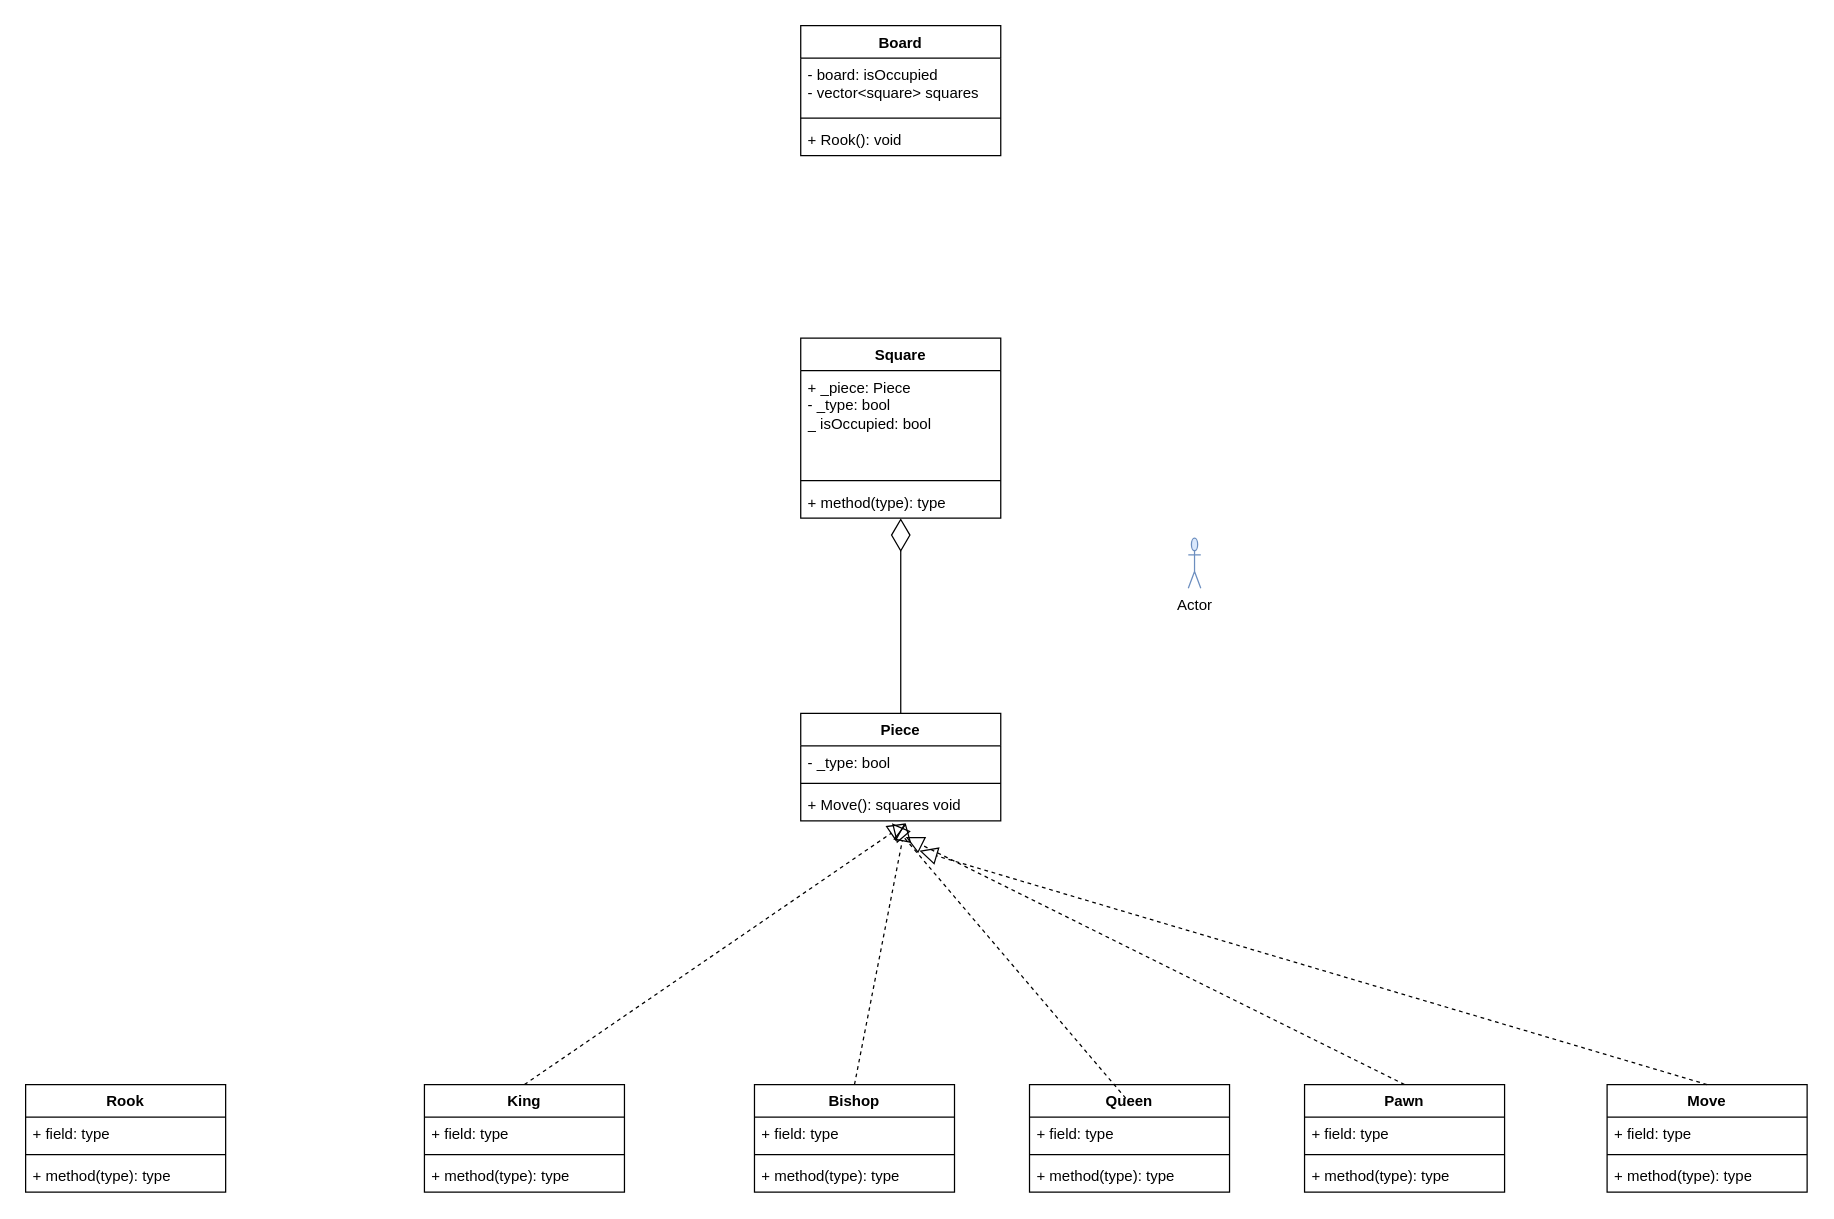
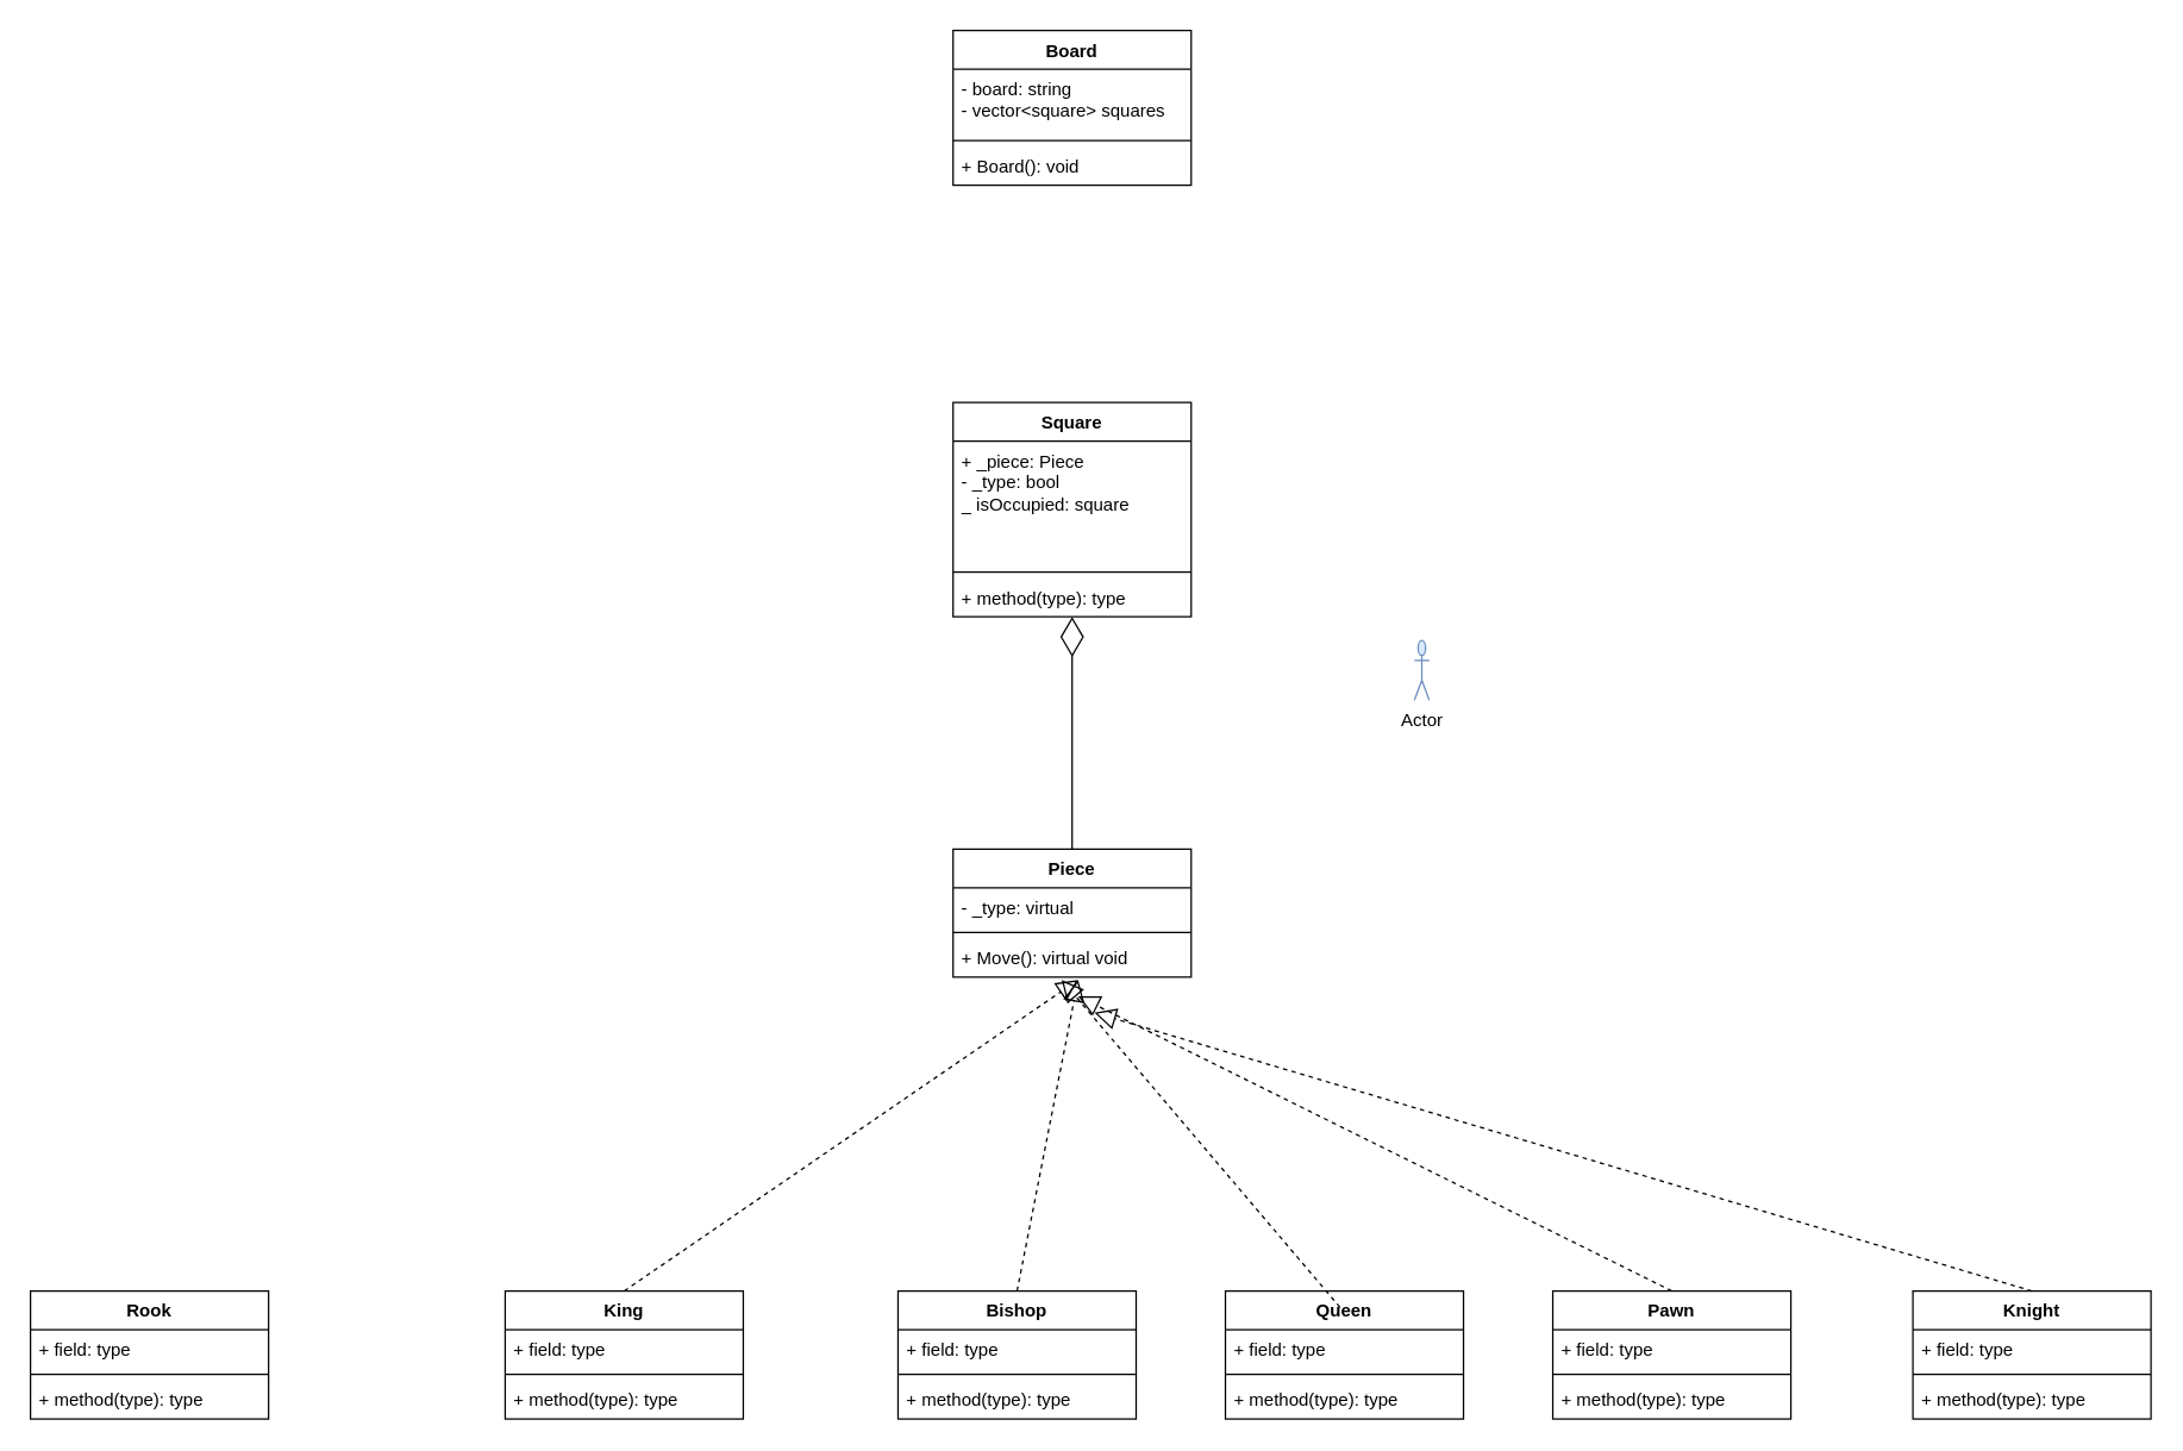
  <mxCell id="0" />
  <mxCell id="1" parent="0" />
  <mxCell id="2" value="Board" style="swimlane;fontStyle=1;align=center;verticalAlign=top;childLayout=stackLayout;horizontal=1;startSize=26;horizontalStack=0;resizeParent=1;resizeParentMax=0;resizeLast=0;collapsible=1;marginBottom=0;whiteSpace=wrap;html=1;" vertex="1" parent="1"><mxGeometry x="640" y="20" width="160" height="104" as="geometry" /></mxCell>
- <mxCell id="3" value="- board: isOccupied&lt;div&gt;- vector&amp;lt;square&amp;gt; squares&lt;/div&gt;&lt;div&gt;&lt;br&gt;&lt;/div&gt;" style="text;strokeColor=none;fillColor=none;align=left;verticalAlign=top;spacingLeft=4;spacingRight=4;overflow=hidden;rotatable=0;points=[[0,0.5],[1,0.5]];portConstraint=eastwest;whiteSpace=wrap;html=1;" vertex="1" parent="2"><mxGeometry y="26" width="160" height="44" as="geometry" /></mxCell>
+ <mxCell id="3" value="- board: string&lt;div&gt;- vector&amp;lt;square&amp;gt; squares&lt;/div&gt;&lt;div&gt;&lt;br&gt;&lt;/div&gt;" style="text;strokeColor=none;fillColor=none;align=left;verticalAlign=top;spacingLeft=4;spacingRight=4;overflow=hidden;rotatable=0;points=[[0,0.5],[1,0.5]];portConstraint=eastwest;whiteSpace=wrap;html=1;" vertex="1" parent="2"><mxGeometry y="26" width="160" height="44" as="geometry" /></mxCell>
  <mxCell id="4" value="" style="line;strokeWidth=1;fillColor=none;align=left;verticalAlign=middle;spacingTop=-1;spacingLeft=3;spacingRight=3;rotatable=0;labelPosition=right;points=[];portConstraint=eastwest;strokeColor=inherit;" vertex="1" parent="2"><mxGeometry y="70" width="160" height="8" as="geometry" /></mxCell>
- <mxCell id="5" value="+ Rook(): void" style="text;strokeColor=none;fillColor=none;align=left;verticalAlign=top;spacingLeft=4;spacingRight=4;overflow=hidden;rotatable=0;points=[[0,0.5],[1,0.5]];portConstraint=eastwest;whiteSpace=wrap;html=1;" vertex="1" parent="2"><mxGeometry y="78" width="160" height="26" as="geometry" /></mxCell>
+ <mxCell id="5" value="+ Board(): void" style="text;strokeColor=none;fillColor=none;align=left;verticalAlign=top;spacingLeft=4;spacingRight=4;overflow=hidden;rotatable=0;points=[[0,0.5],[1,0.5]];portConstraint=eastwest;whiteSpace=wrap;html=1;" vertex="1" parent="2"><mxGeometry y="78" width="160" height="26" as="geometry" /></mxCell>
  <mxCell id="6" value="Square" style="swimlane;fontStyle=1;align=center;verticalAlign=top;childLayout=stackLayout;horizontal=1;startSize=26;horizontalStack=0;resizeParent=1;resizeParentMax=0;resizeLast=0;collapsible=1;marginBottom=0;whiteSpace=wrap;html=1;" vertex="1" parent="1"><mxGeometry x="640" y="270" width="160" height="144" as="geometry" /></mxCell>
- <mxCell id="7" value="+ _piece: Piece&lt;div&gt;- _type: bool&lt;/div&gt;&lt;div&gt;_ isOccupied: bool&lt;/div&gt;" style="text;strokeColor=none;fillColor=none;align=left;verticalAlign=top;spacingLeft=4;spacingRight=4;overflow=hidden;rotatable=0;points=[[0,0.5],[1,0.5]];portConstraint=eastwest;whiteSpace=wrap;html=1;" vertex="1" parent="6"><mxGeometry y="26" width="160" height="84" as="geometry" /></mxCell>
+ <mxCell id="7" value="+ _piece: Piece&lt;div&gt;- _type: bool&lt;/div&gt;&lt;div&gt;_ isOccupied: square&lt;/div&gt;" style="text;strokeColor=none;fillColor=none;align=left;verticalAlign=top;spacingLeft=4;spacingRight=4;overflow=hidden;rotatable=0;points=[[0,0.5],[1,0.5]];portConstraint=eastwest;whiteSpace=wrap;html=1;" vertex="1" parent="6"><mxGeometry y="26" width="160" height="84" as="geometry" /></mxCell>
  <mxCell id="8" value="" style="line;strokeWidth=1;fillColor=none;align=left;verticalAlign=middle;spacingTop=-1;spacingLeft=3;spacingRight=3;rotatable=0;labelPosition=right;points=[];portConstraint=eastwest;strokeColor=inherit;" vertex="1" parent="6"><mxGeometry y="110" width="160" height="8" as="geometry" /></mxCell>
  <mxCell id="9" value="+ method(type): type" style="text;strokeColor=none;fillColor=none;align=left;verticalAlign=top;spacingLeft=4;spacingRight=4;overflow=hidden;rotatable=0;points=[[0,0.5],[1,0.5]];portConstraint=eastwest;whiteSpace=wrap;html=1;" vertex="1" parent="6"><mxGeometry y="118" width="160" height="26" as="geometry" /></mxCell>
  <mxCell id="10" value="Rook" style="swimlane;fontStyle=1;align=center;verticalAlign=top;childLayout=stackLayout;horizontal=1;startSize=26;horizontalStack=0;resizeParent=1;resizeParentMax=0;resizeLast=0;collapsible=1;marginBottom=0;whiteSpace=wrap;html=1;" vertex="1" parent="1"><mxGeometry x="20" y="867" width="160" height="86" as="geometry" /></mxCell>
  <mxCell id="11" value="+ field: type" style="text;strokeColor=none;fillColor=none;align=left;verticalAlign=top;spacingLeft=4;spacingRight=4;overflow=hidden;rotatable=0;points=[[0,0.5],[1,0.5]];portConstraint=eastwest;whiteSpace=wrap;html=1;" vertex="1" parent="10"><mxGeometry y="26" width="160" height="26" as="geometry" /></mxCell>
  <mxCell id="12" value="" style="line;strokeWidth=1;fillColor=none;align=left;verticalAlign=middle;spacingTop=-1;spacingLeft=3;spacingRight=3;rotatable=0;labelPosition=right;points=[];portConstraint=eastwest;strokeColor=inherit;" vertex="1" parent="10"><mxGeometry y="52" width="160" height="8" as="geometry" /></mxCell>
  <mxCell id="13" value="+ method(type): type" style="text;strokeColor=none;fillColor=none;align=left;verticalAlign=top;spacingLeft=4;spacingRight=4;overflow=hidden;rotatable=0;points=[[0,0.5],[1,0.5]];portConstraint=eastwest;whiteSpace=wrap;html=1;" vertex="1" parent="10"><mxGeometry y="60" width="160" height="26" as="geometry" /></mxCell>
  <mxCell id="14" value="King" style="swimlane;fontStyle=1;align=center;verticalAlign=top;childLayout=stackLayout;horizontal=1;startSize=26;horizontalStack=0;resizeParent=1;resizeParentMax=0;resizeLast=0;collapsible=1;marginBottom=0;whiteSpace=wrap;html=1;" vertex="1" parent="1"><mxGeometry x="339" y="867" width="160" height="86" as="geometry" /></mxCell>
  <mxCell id="15" value="+ field: type" style="text;strokeColor=none;fillColor=none;align=left;verticalAlign=top;spacingLeft=4;spacingRight=4;overflow=hidden;rotatable=0;points=[[0,0.5],[1,0.5]];portConstraint=eastwest;whiteSpace=wrap;html=1;" vertex="1" parent="14"><mxGeometry y="26" width="160" height="26" as="geometry" /></mxCell>
  <mxCell id="16" value="" style="line;strokeWidth=1;fillColor=none;align=left;verticalAlign=middle;spacingTop=-1;spacingLeft=3;spacingRight=3;rotatable=0;labelPosition=right;points=[];portConstraint=eastwest;strokeColor=inherit;" vertex="1" parent="14"><mxGeometry y="52" width="160" height="8" as="geometry" /></mxCell>
  <mxCell id="17" value="+ method(type): type" style="text;strokeColor=none;fillColor=none;align=left;verticalAlign=top;spacingLeft=4;spacingRight=4;overflow=hidden;rotatable=0;points=[[0,0.5],[1,0.5]];portConstraint=eastwest;whiteSpace=wrap;html=1;" vertex="1" parent="14"><mxGeometry y="60" width="160" height="26" as="geometry" /></mxCell>
  <mxCell id="18" value="Bishop" style="swimlane;fontStyle=1;align=center;verticalAlign=top;childLayout=stackLayout;horizontal=1;startSize=26;horizontalStack=0;resizeParent=1;resizeParentMax=0;resizeLast=0;collapsible=1;marginBottom=0;whiteSpace=wrap;html=1;" vertex="1" parent="1"><mxGeometry x="603" y="867" width="160" height="86" as="geometry" /></mxCell>
  <mxCell id="19" value="+ field: type" style="text;strokeColor=none;fillColor=none;align=left;verticalAlign=top;spacingLeft=4;spacingRight=4;overflow=hidden;rotatable=0;points=[[0,0.5],[1,0.5]];portConstraint=eastwest;whiteSpace=wrap;html=1;" vertex="1" parent="18"><mxGeometry y="26" width="160" height="26" as="geometry" /></mxCell>
  <mxCell id="20" value="" style="line;strokeWidth=1;fillColor=none;align=left;verticalAlign=middle;spacingTop=-1;spacingLeft=3;spacingRight=3;rotatable=0;labelPosition=right;points=[];portConstraint=eastwest;strokeColor=inherit;" vertex="1" parent="18"><mxGeometry y="52" width="160" height="8" as="geometry" /></mxCell>
  <mxCell id="21" value="+ method(type): type" style="text;strokeColor=none;fillColor=none;align=left;verticalAlign=top;spacingLeft=4;spacingRight=4;overflow=hidden;rotatable=0;points=[[0,0.5],[1,0.5]];portConstraint=eastwest;whiteSpace=wrap;html=1;" vertex="1" parent="18"><mxGeometry y="60" width="160" height="26" as="geometry" /></mxCell>
  <mxCell id="22" value="Queen" style="swimlane;fontStyle=1;align=center;verticalAlign=top;childLayout=stackLayout;horizontal=1;startSize=26;horizontalStack=0;resizeParent=1;resizeParentMax=0;resizeLast=0;collapsible=1;marginBottom=0;whiteSpace=wrap;html=1;" vertex="1" parent="1"><mxGeometry x="823" y="867" width="160" height="86" as="geometry" /></mxCell>
  <mxCell id="23" value="+ field: type" style="text;strokeColor=none;fillColor=none;align=left;verticalAlign=top;spacingLeft=4;spacingRight=4;overflow=hidden;rotatable=0;points=[[0,0.5],[1,0.5]];portConstraint=eastwest;whiteSpace=wrap;html=1;" vertex="1" parent="22"><mxGeometry y="26" width="160" height="26" as="geometry" /></mxCell>
  <mxCell id="24" value="" style="line;strokeWidth=1;fillColor=none;align=left;verticalAlign=middle;spacingTop=-1;spacingLeft=3;spacingRight=3;rotatable=0;labelPosition=right;points=[];portConstraint=eastwest;strokeColor=inherit;" vertex="1" parent="22"><mxGeometry y="52" width="160" height="8" as="geometry" /></mxCell>
  <mxCell id="25" value="+ method(type): type" style="text;strokeColor=none;fillColor=none;align=left;verticalAlign=top;spacingLeft=4;spacingRight=4;overflow=hidden;rotatable=0;points=[[0,0.5],[1,0.5]];portConstraint=eastwest;whiteSpace=wrap;html=1;" vertex="1" parent="22"><mxGeometry y="60" width="160" height="26" as="geometry" /></mxCell>
  <mxCell id="26" value="Pawn" style="swimlane;fontStyle=1;align=center;verticalAlign=top;childLayout=stackLayout;horizontal=1;startSize=26;horizontalStack=0;resizeParent=1;resizeParentMax=0;resizeLast=0;collapsible=1;marginBottom=0;whiteSpace=wrap;html=1;" vertex="1" parent="1"><mxGeometry x="1043" y="867" width="160" height="86" as="geometry" /></mxCell>
  <mxCell id="27" value="+ field: type" style="text;strokeColor=none;fillColor=none;align=left;verticalAlign=top;spacingLeft=4;spacingRight=4;overflow=hidden;rotatable=0;points=[[0,0.5],[1,0.5]];portConstraint=eastwest;whiteSpace=wrap;html=1;" vertex="1" parent="26"><mxGeometry y="26" width="160" height="26" as="geometry" /></mxCell>
  <mxCell id="28" value="" style="line;strokeWidth=1;fillColor=none;align=left;verticalAlign=middle;spacingTop=-1;spacingLeft=3;spacingRight=3;rotatable=0;labelPosition=right;points=[];portConstraint=eastwest;strokeColor=inherit;" vertex="1" parent="26"><mxGeometry y="52" width="160" height="8" as="geometry" /></mxCell>
  <mxCell id="29" value="+ method(type): type" style="text;strokeColor=none;fillColor=none;align=left;verticalAlign=top;spacingLeft=4;spacingRight=4;overflow=hidden;rotatable=0;points=[[0,0.5],[1,0.5]];portConstraint=eastwest;whiteSpace=wrap;html=1;" vertex="1" parent="26"><mxGeometry y="60" width="160" height="26" as="geometry" /></mxCell>
- <mxCell id="30" value="Move" style="swimlane;fontStyle=1;align=center;verticalAlign=top;childLayout=stackLayout;horizontal=1;startSize=26;horizontalStack=0;resizeParent=1;resizeParentMax=0;resizeLast=0;collapsible=1;marginBottom=0;whiteSpace=wrap;html=1;" vertex="1" parent="1"><mxGeometry x="1285" y="867" width="160" height="86" as="geometry" /></mxCell>
+ <mxCell id="30" value="Knight" style="swimlane;fontStyle=1;align=center;verticalAlign=top;childLayout=stackLayout;horizontal=1;startSize=26;horizontalStack=0;resizeParent=1;resizeParentMax=0;resizeLast=0;collapsible=1;marginBottom=0;whiteSpace=wrap;html=1;" vertex="1" parent="1"><mxGeometry x="1285" y="867" width="160" height="86" as="geometry" /></mxCell>
  <mxCell id="31" value="+ field: type" style="text;strokeColor=none;fillColor=none;align=left;verticalAlign=top;spacingLeft=4;spacingRight=4;overflow=hidden;rotatable=0;points=[[0,0.5],[1,0.5]];portConstraint=eastwest;whiteSpace=wrap;html=1;" vertex="1" parent="30"><mxGeometry y="26" width="160" height="26" as="geometry" /></mxCell>
  <mxCell id="32" value="" style="line;strokeWidth=1;fillColor=none;align=left;verticalAlign=middle;spacingTop=-1;spacingLeft=3;spacingRight=3;rotatable=0;labelPosition=right;points=[];portConstraint=eastwest;strokeColor=inherit;" vertex="1" parent="30"><mxGeometry y="52" width="160" height="8" as="geometry" /></mxCell>
  <mxCell id="33" value="+ method(type): type" style="text;strokeColor=none;fillColor=none;align=left;verticalAlign=top;spacingLeft=4;spacingRight=4;overflow=hidden;rotatable=0;points=[[0,0.5],[1,0.5]];portConstraint=eastwest;whiteSpace=wrap;html=1;" vertex="1" parent="30"><mxGeometry y="60" width="160" height="26" as="geometry" /></mxCell>
  <mxCell id="34" value="Actor" style="shape=umlActor;verticalLabelPosition=bottom;verticalAlign=top;html=1;fillColor=#dae8fc;strokeColor=#6c8ebf;" vertex="1" parent="1"><mxGeometry x="950" y="430" width="10" height="40" as="geometry" /></mxCell>
  <mxCell id="35" value="Piece" style="swimlane;fontStyle=1;align=center;verticalAlign=top;childLayout=stackLayout;horizontal=1;startSize=26;horizontalStack=0;resizeParent=1;resizeParentMax=0;resizeLast=0;collapsible=1;marginBottom=0;whiteSpace=wrap;html=1;" vertex="1" parent="1"><mxGeometry x="640" y="570" width="160" height="86" as="geometry" /></mxCell>
- <mxCell id="36" value="- _type: bool" style="text;strokeColor=none;fillColor=none;align=left;verticalAlign=top;spacingLeft=4;spacingRight=4;overflow=hidden;rotatable=0;points=[[0,0.5],[1,0.5]];portConstraint=eastwest;whiteSpace=wrap;html=1;" vertex="1" parent="35"><mxGeometry y="26" width="160" height="26" as="geometry" /></mxCell>
+ <mxCell id="36" value="- _type: virtual" style="text;strokeColor=none;fillColor=none;align=left;verticalAlign=top;spacingLeft=4;spacingRight=4;overflow=hidden;rotatable=0;points=[[0,0.5],[1,0.5]];portConstraint=eastwest;whiteSpace=wrap;html=1;" vertex="1" parent="35"><mxGeometry y="26" width="160" height="26" as="geometry" /></mxCell>
  <mxCell id="37" value="" style="line;strokeWidth=1;fillColor=none;align=left;verticalAlign=middle;spacingTop=-1;spacingLeft=3;spacingRight=3;rotatable=0;labelPosition=right;points=[];portConstraint=eastwest;strokeColor=inherit;" vertex="1" parent="35"><mxGeometry y="52" width="160" height="8" as="geometry" /></mxCell>
- <mxCell id="38" value="+ Move(): squares void&amp;nbsp;" style="text;strokeColor=none;fillColor=none;align=left;verticalAlign=top;spacingLeft=4;spacingRight=4;overflow=hidden;rotatable=0;points=[[0,0.5],[1,0.5]];portConstraint=eastwest;whiteSpace=wrap;html=1;" vertex="1" parent="35"><mxGeometry y="60" width="160" height="26" as="geometry" /></mxCell>
+ <mxCell id="38" value="+ Move(): virtual void&amp;nbsp;" style="text;strokeColor=none;fillColor=none;align=left;verticalAlign=top;spacingLeft=4;spacingRight=4;overflow=hidden;rotatable=0;points=[[0,0.5],[1,0.5]];portConstraint=eastwest;whiteSpace=wrap;html=1;" vertex="1" parent="35"><mxGeometry y="60" width="160" height="26" as="geometry" /></mxCell>
  <mxCell id="39" value="" style="endArrow=diamondThin;endFill=0;endSize=24;html=1;rounded=0;entryX=0.483;entryY=1.128;entryDx=0;entryDy=0;entryPerimeter=0;exitX=0.5;exitY=0;exitDx=0;exitDy=0;" edge="1" parent="1" source="35"><mxGeometry width="160" relative="1" as="geometry"><mxPoint x="723" y="557" as="sourcePoint" /><mxPoint x="720" y="414" as="targetPoint" /></mxGeometry></mxCell>
  <mxCell id="40" value="" style="endArrow=block;dashed=1;endFill=0;endSize=12;html=1;rounded=0;exitX=0.5;exitY=0;exitDx=0;exitDy=0;" edge="1" parent="1" source="14"><mxGeometry width="160" relative="1" as="geometry"><mxPoint x="207" y="880" as="sourcePoint" /><mxPoint x="724" y="658" as="targetPoint" /></mxGeometry></mxCell>
  <mxCell id="41" value="" style="endArrow=block;dashed=1;endFill=0;endSize=12;html=1;rounded=0;exitX=0.5;exitY=0;exitDx=0;exitDy=0;" edge="1" parent="1" source="18"><mxGeometry width="160" relative="1" as="geometry"><mxPoint x="856" y="834" as="sourcePoint" /><mxPoint x="724" y="658" as="targetPoint" /></mxGeometry></mxCell>
  <mxCell id="42" value="" style="endArrow=block;dashed=1;endFill=0;endSize=12;html=1;rounded=0;" edge="1" parent="1"><mxGeometry width="160" relative="1" as="geometry"><mxPoint x="900" y="878" as="sourcePoint" /><mxPoint x="713" y="658" as="targetPoint" /></mxGeometry></mxCell>
  <mxCell id="43" value="" style="endArrow=block;dashed=1;endFill=0;endSize=12;html=1;rounded=0;exitX=0.5;exitY=0;exitDx=0;exitDy=0;" edge="1" parent="1" source="26"><mxGeometry width="160" relative="1" as="geometry"><mxPoint x="911" y="889" as="sourcePoint" /><mxPoint x="724" y="669" as="targetPoint" /></mxGeometry></mxCell>
  <mxCell id="44" value="" style="endArrow=block;dashed=1;endFill=0;endSize=12;html=1;rounded=0;exitX=0.5;exitY=0;exitDx=0;exitDy=0;" edge="1" parent="1" source="30"><mxGeometry width="160" relative="1" as="geometry"><mxPoint x="1362" y="856" as="sourcePoint" /><mxPoint x="735" y="680" as="targetPoint" /></mxGeometry></mxCell>
